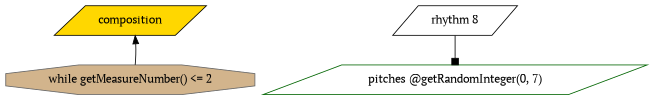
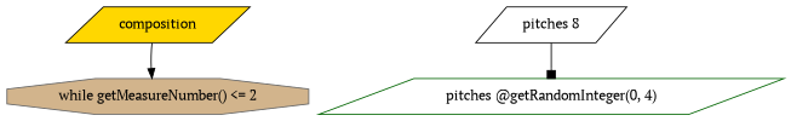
  digraph {
    fontname="PT Serif"
    ordering=out
    node [color=black fillcolor=white fontname="PT Serif" shape=parallelogram style=filled]
    edge [fontname="PT Serif"]
    n1 [fillcolor=gold label=composition]
    n2 [color=gray40 fillcolor=tan label="while getMeasureNumber() <= 2" shape=octagon]
-   n3 [label="rhythm 8"]
-   n4 [color=darkgreen label="pitches @getRandomInteger(0, 7)"]
-   n2 -> n1 [arrowhead=normal]
+   n3 [label="pitches 8"]
+   n4 [color=darkgreen label="pitches @getRandomInteger(0, 4)"]
+   n1 -> n2 [arrowhead=normal]
    n3 -> n4 [arrowhead=box]
  }
